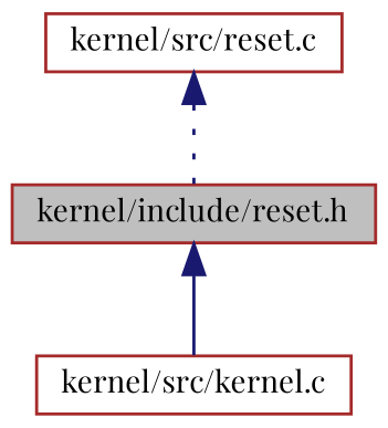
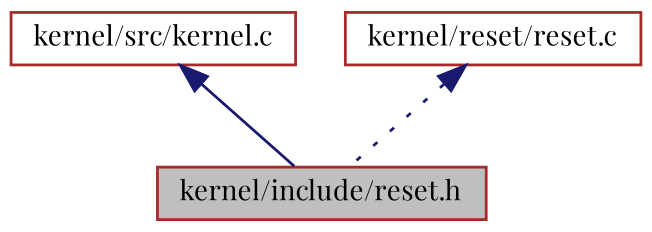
  digraph {
    fontname="Playfair Display"
    node [color=brown fillcolor=white fontname="Playfair Display" fontsize=10 shape=record style=filled]
    edge [color=midnightblue dir=back fontname="Playfair Display" fontsize=10 labelfontname=Helvetica labelfontsize=10]
    n1 [fillcolor=grey75 fontcolor=black height=0.2 label="kernel/include/reset.h" width=0.4]
    n2 [height=0.2 label="kernel/src/kernel.c" width=0.4]
-   n3 [height=0.2 label="kernel/src/reset.c" width=0.4]
-   n1 -> n2 [style=solid]
+   n3 [height=0.2 label="kernel/reset/reset.c" width=0.4]
+   n2 -> n1 [style=solid]
    n3 -> n1 [style=dotted]
  }
